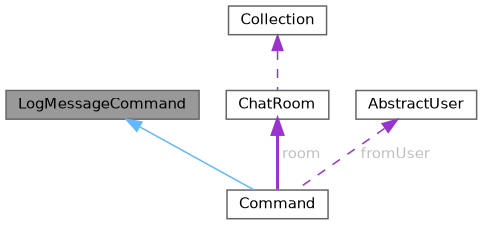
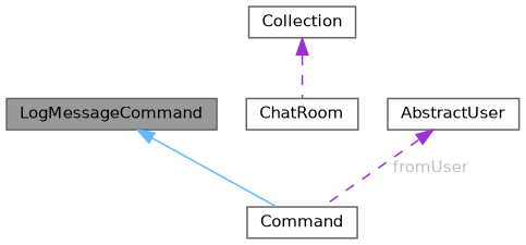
  digraph {
    node [color=gray40 fillcolor=white fontname=Helvetica fontsize=10 shape=box style=filled]
    edge [color=darkorchid3 dir=back fontname=Helvetica fontsize=10 labelfontname=Helvetica labelfontsize=10 style=dashed]
    n1 [fillcolor=grey60 fontcolor=black height=0.2 label=LogMessageCommand width=0.4]
    n2 [height=0.2 label=Command width=0.4]
    n3 [height=0.2 label=ChatRoom width=0.4]
    n4 [height=0.2 label=Collection width=0.4]
    n5 [height=0.2 label=AbstractUser width=0.4]
    n1 -> n2 [color=steelblue1 style=solid]
-   n3 -> n2 [fontcolor=grey label=" room" style=bold]
    n4 -> n3
    n5 -> n2 [fontcolor=grey label=" fromUser"]
  }
